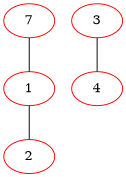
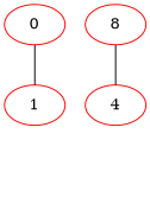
  graph {
    node [color=red]
-   n1 [label=7]
+   n1 [label=0]
    n2 [label=1]
-   n3 [label=2]
-   n4 [label=3]
+   n4 [label=8]
    n5 [label=4]
    n1 -- n2
-   n2 -- n3
    n4 -- n5
  }
